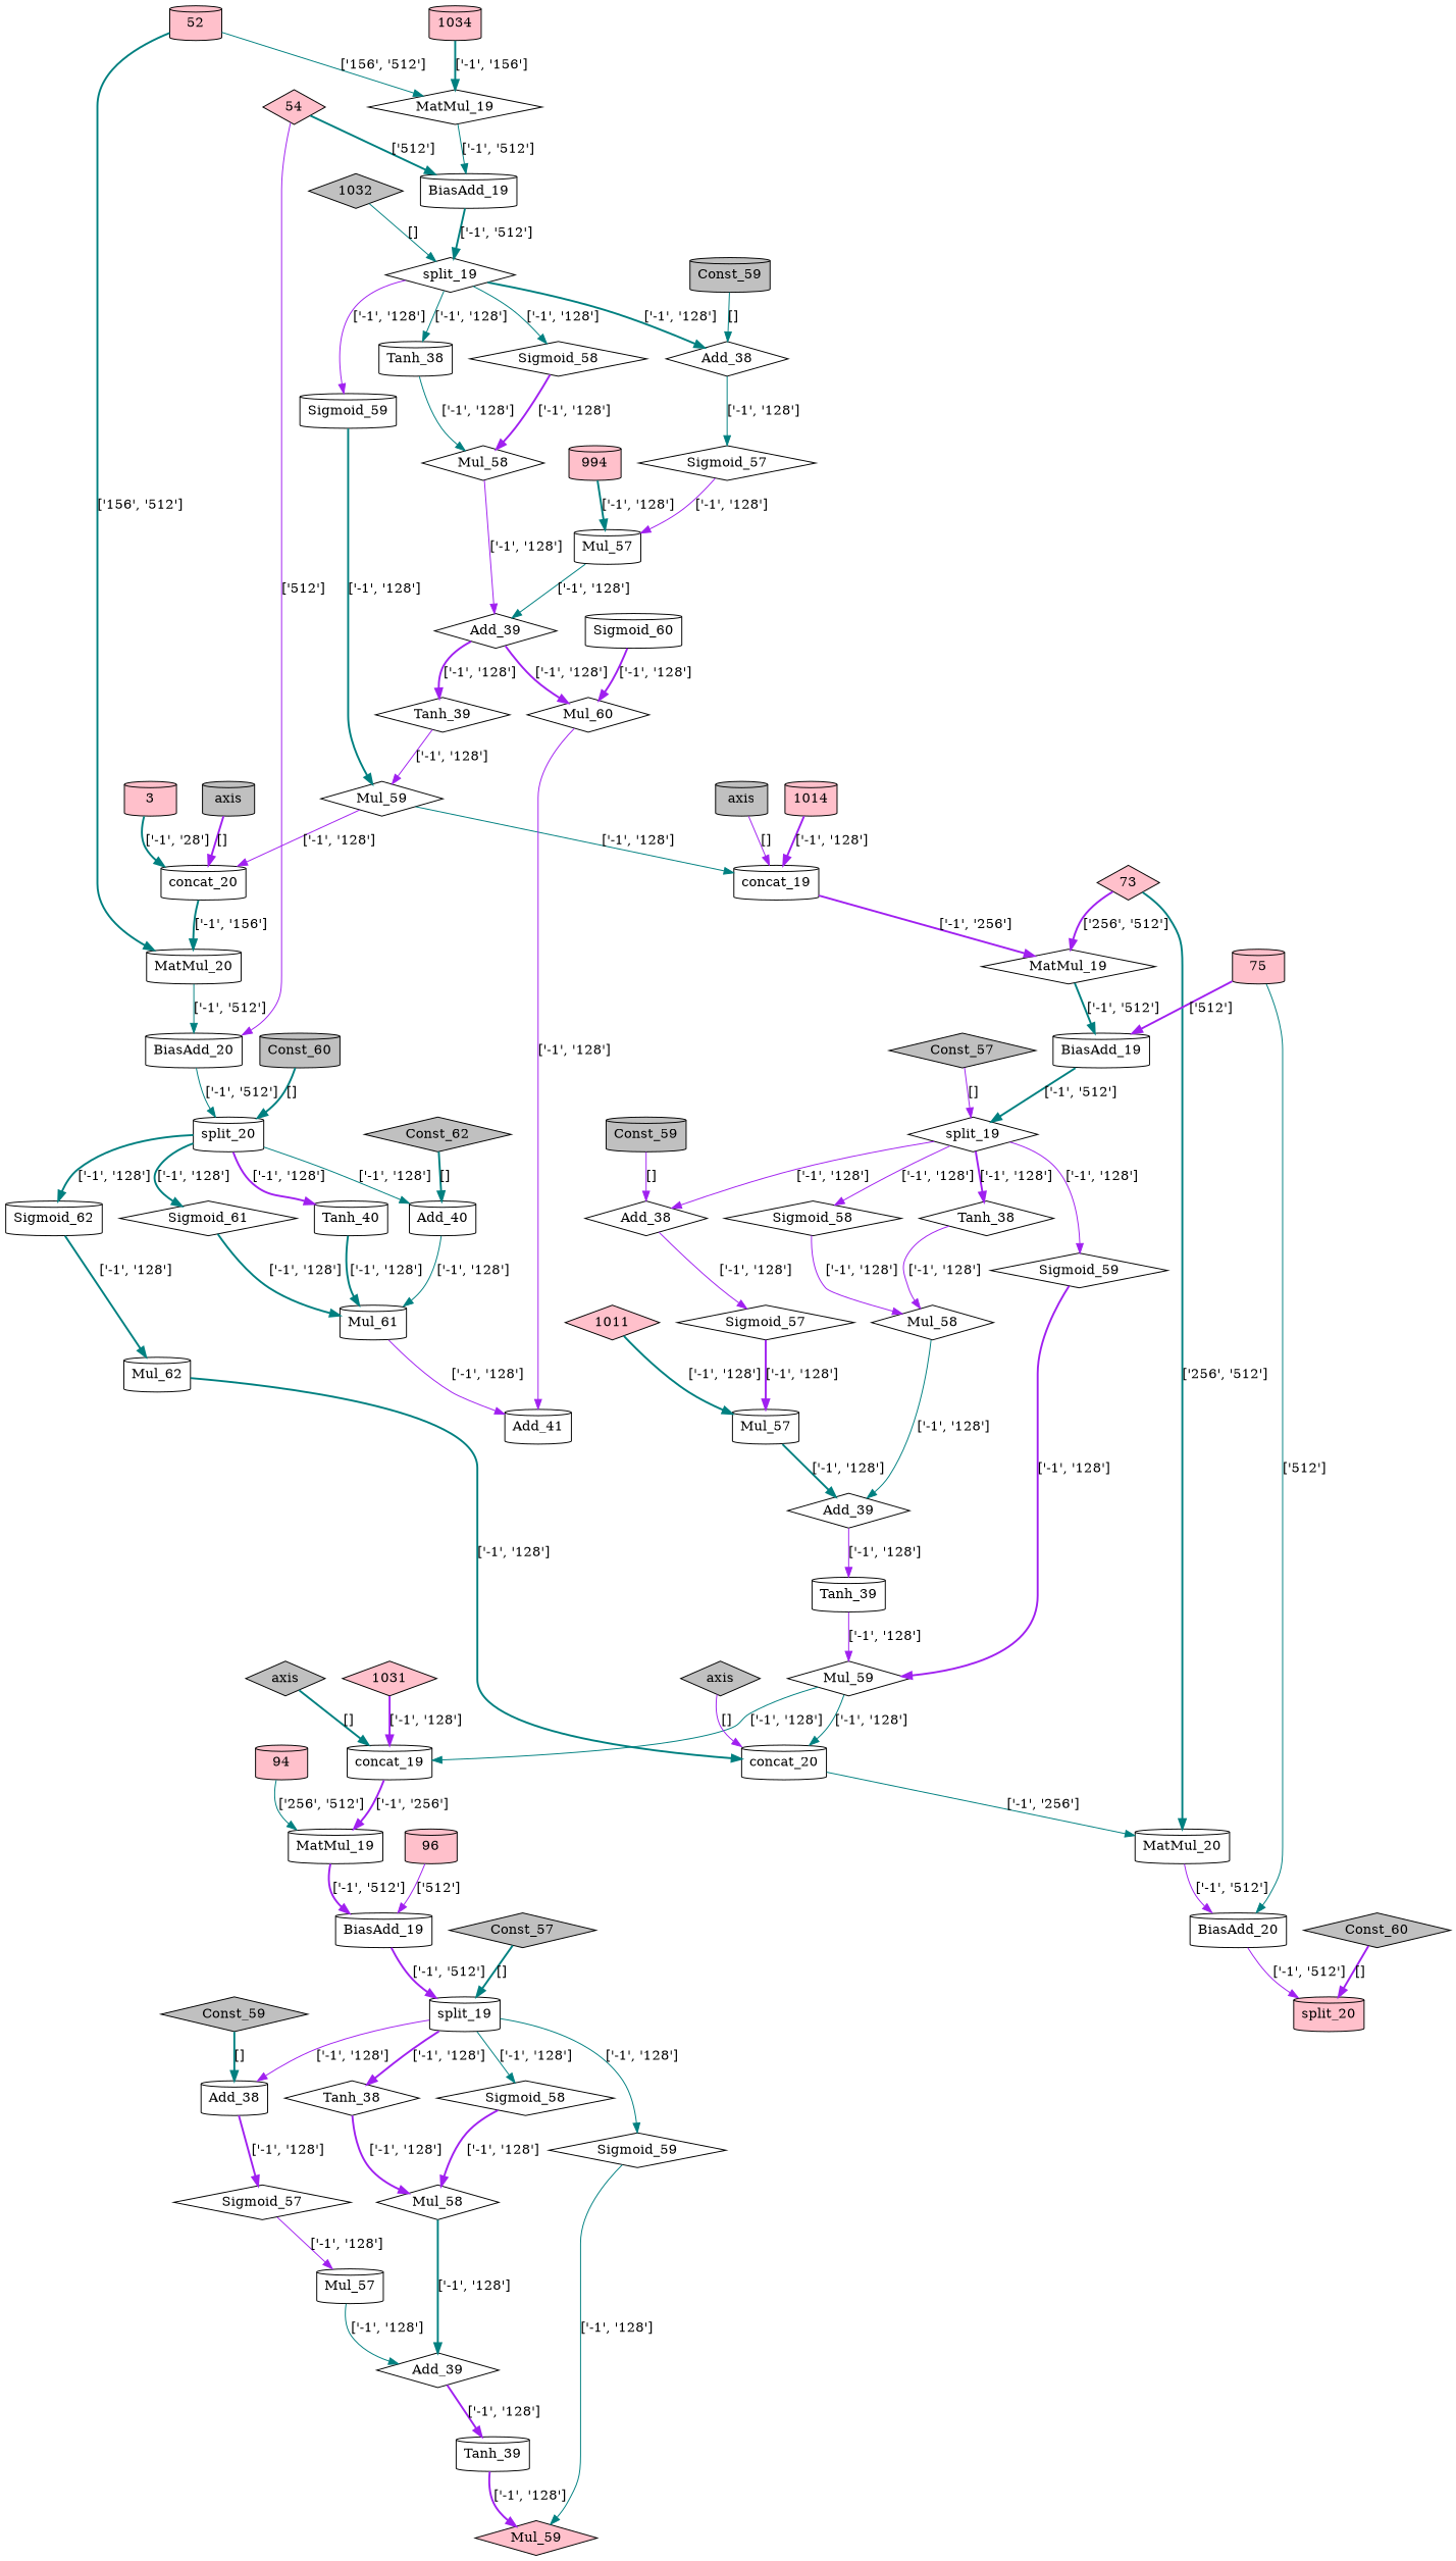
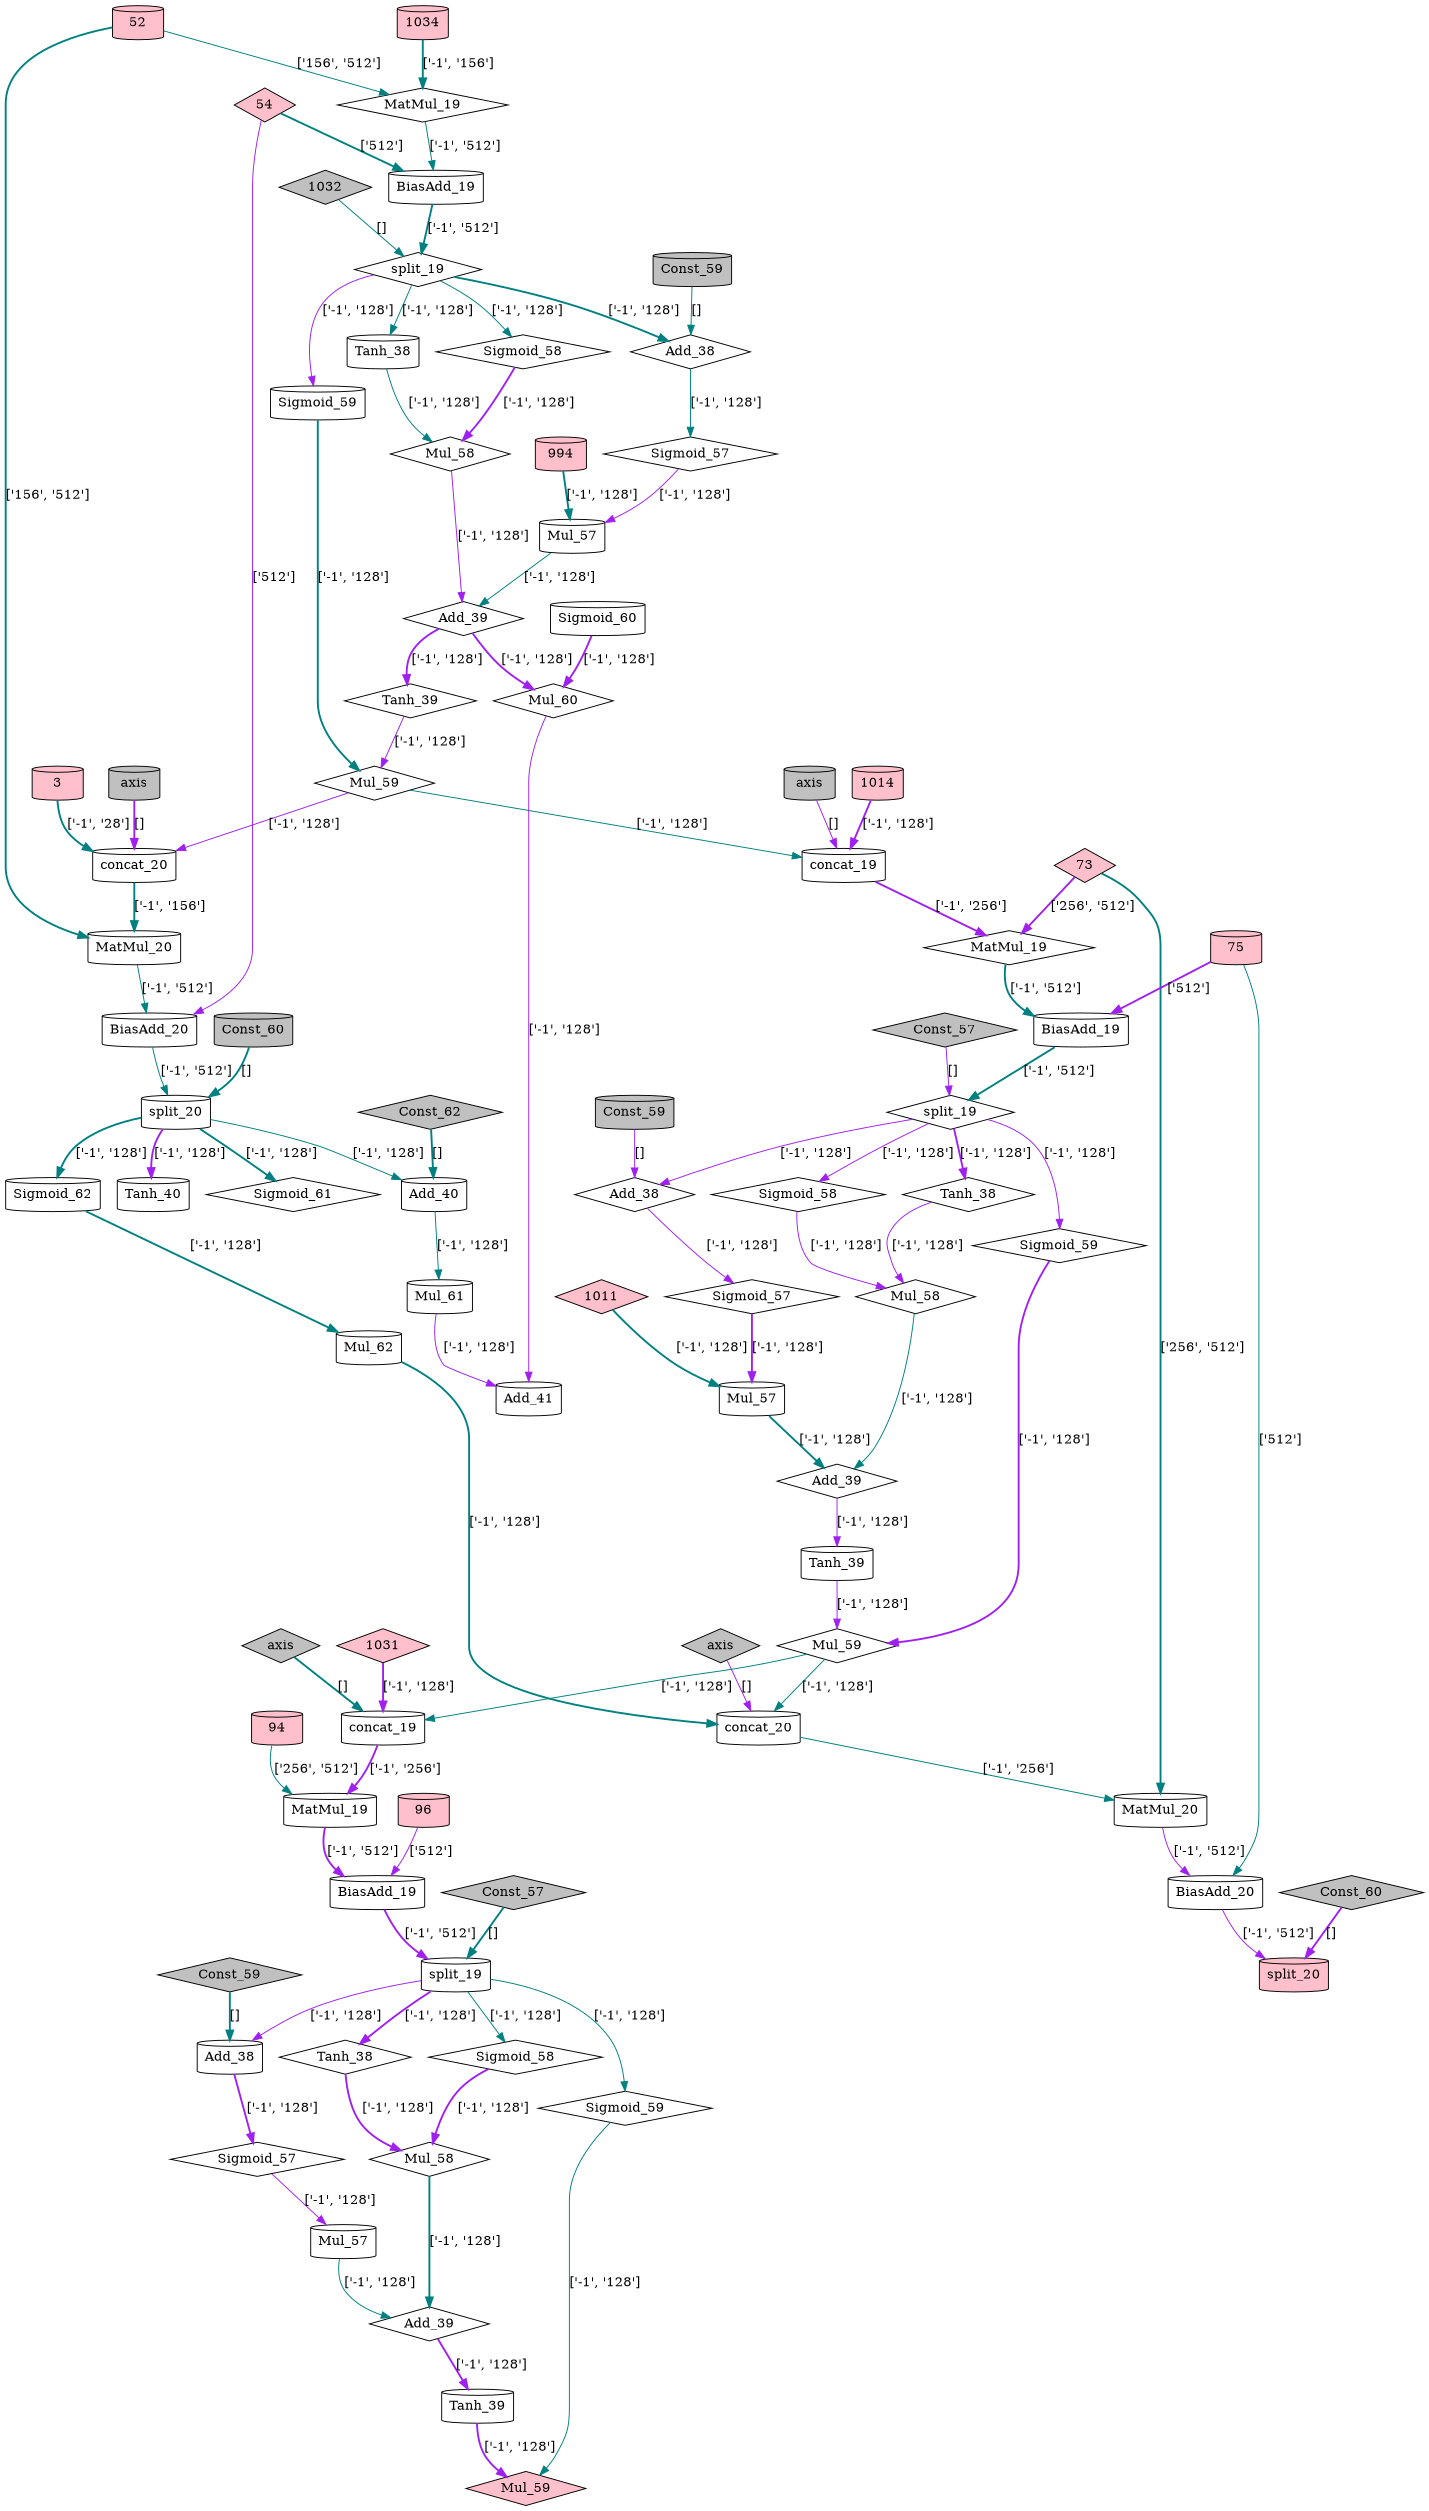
  strict digraph {
    node [shape=cylinder]
    edge [color=teal style=bold]
    3 [fillcolor=pink style=filled]
    n2 [label=concat_20]
    n3 [label=MatMul_20]
    n4 [label=BiasAdd_20]
    n5 [label=Mul_57]
    n6 [label=Add_39 shape=diamond]
    n7 [label=Tanh_39]
    1031 [fillcolor=pink shape=diamond style=filled]
    n9 [label=concat_19]
    n10 [label=MatMul_19]
    n11 [label=BiasAdd_19]
    1032 [fillcolor=grey shape=diamond style=filled]
    n13 [label=split_19 shape=diamond]
    n14 [label=Add_38 shape=diamond]
    n15 [label=Sigmoid_58 shape=diamond]
    n16 [label=Tanh_38]
    n17 [label=Sigmoid_59]
    n18 [label=Sigmoid_57 shape=diamond]
    n19 [label=Mul_58 shape=diamond]
    n20 [label=Mul_59 shape=diamond]
    1034 [fillcolor=pink style=filled]
    n22 [label=MatMul_19 shape=diamond]
    n23 [label=BiasAdd_19]
    n24 [label=Mul_57]
    n25 [label=Add_39 shape=diamond]
    n26 [label=concat_19]
    n27 [fillcolor=grey label=Const_59 style=filled]
    n28 [label=Tanh_39 shape=diamond]
    n29 [label=Mul_60 shape=diamond]
    n30 [label=Add_41]
    n31 [label=MatMul_19 shape=diamond]
    n32 [label=BiasAdd_19]
    n33 [fillcolor=grey label=Const_57 shape=diamond style=filled]
    n34 [label=split_19 shape=diamond]
    n35 [label=Add_38 shape=diamond]
    n36 [label=Sigmoid_58 shape=diamond]
    n37 [label=Tanh_38 shape=diamond]
    n38 [label=Sigmoid_59 shape=diamond]
    n39 [label=Sigmoid_57 shape=diamond]
    n40 [label=Mul_58 shape=diamond]
    n41 [label=Mul_59 shape=diamond]
    n42 [fillcolor=grey label=axis style=filled]
    n43 [label=Mul_57]
    n44 [label=Add_39 shape=diamond]
    n45 [label=concat_20]
    n46 [fillcolor=grey label=Const_59 style=filled]
    n47 [label=Tanh_39]
    n48 [label=MatMul_20]
    n49 [label=BiasAdd_20]
    n50 [fillcolor=grey label=Const_57 shape=diamond style=filled]
    n51 [label=split_19]
    n52 [label=Add_38]
    n53 [label=Tanh_38 shape=diamond]
    n54 [label=Sigmoid_58 shape=diamond]
    n55 [label=Sigmoid_59 shape=diamond]
    n56 [label=Sigmoid_57 shape=diamond]
    n57 [label=Mul_58 shape=diamond]
    n58 [fillcolor=pink label=Mul_59 shape=diamond style=filled]
    n59 [fillcolor=grey label=axis shape=diamond style=filled]
    n60 [fillcolor=grey label=Const_59 shape=diamond style=filled]
    52 [fillcolor=pink style=filled]
    n62 [label=split_20]
    54 [fillcolor=pink shape=diamond style=filled]
    n64 [label=Add_40]
    n65 [label=Tanh_40]
    n66 [label=Sigmoid_62]
    n67 [label=Sigmoid_61 shape=diamond]
    n68 [fillcolor=grey label=Const_60 style=filled]
    n69 [label=Mul_61]
    n70 [label=Mul_62]
    n71 [fillcolor=grey label=axis style=filled]
    n72 [label=Sigmoid_60]
    n73 [fillcolor=grey label=Const_62 shape=diamond style=filled]
    73 [fillcolor=pink shape=diamond style=filled]
    n75 [fillcolor=pink label=split_20 style=filled]
    75 [fillcolor=pink style=filled]
    n77 [fillcolor=grey label=Const_60 shape=diamond style=filled]
    n78 [fillcolor=grey label=axis shape=diamond style=filled]
    94 [fillcolor=pink style=filled]
    96 [fillcolor=pink style=filled]
    994 [fillcolor=pink style=filled]
    1011 [fillcolor=pink shape=diamond style=filled]
    1014 [fillcolor=pink style=filled]
    3 -> n2 [label="['-1', '28']"]
    n2 -> n3 [label="['-1', '156']"]
    n3 -> n4 [label="['-1', '512']" style=solid]
    n4 -> n62 [label="['-1', '512']" style=solid]
    n5 -> n6 [label="['-1', '128']" style=solid]
    n6 -> n7 [color=purple label="['-1', '128']"]
    n7 -> n58 [color=purple label="['-1', '128']"]
    1031 -> n9 [color=purple label="['-1', '128']"]
    n9 -> n10 [color=purple label="['-1', '256']"]
    n10 -> n11 [color=purple label="['-1', '512']"]
    n11 -> n51 [color=purple label="['-1', '512']"]
    1032 -> n13 [label="[]" style=solid]
    n13 -> n14 [label="['-1', '128']"]
    n13 -> n15 [label="['-1', '128']" style=solid]
    n13 -> n16 [label="['-1', '128']" style=solid]
    n13 -> n17 [color=purple label="['-1', '128']" style=solid]
    n14 -> n18 [label="['-1', '128']" style=solid]
    n15 -> n19 [color=purple label="['-1', '128']"]
    n16 -> n19 [label="['-1', '128']" style=solid]
    n17 -> n20 [label="['-1', '128']"]
    n18 -> n24 [color=purple label="['-1', '128']" style=solid]
    n19 -> n25 [color=purple label="['-1', '128']" style=solid]
    n20 -> n2 [color=purple label="['-1', '128']" style=solid]
    n20 -> n26 [label="['-1', '128']" style=solid]
    1034 -> n22 [label="['-1', '156']"]
    n22 -> n23 [label="['-1', '512']" style=solid]
    n23 -> n13 [label="['-1', '512']"]
    n24 -> n25 [label="['-1', '128']" style=solid]
    n25 -> n28 [color=purple label="['-1', '128']"]
    n25 -> n29 [color=purple label="['-1', '128']"]
    n26 -> n31 [color=purple label="['-1', '256']"]
    n27 -> n14 [label="[]" style=solid]
    n28 -> n20 [color=purple label="['-1', '128']" style=solid]
    n29 -> n30 [color=purple label="['-1', '128']" style=solid]
    n31 -> n32 [label="['-1', '512']"]
    n32 -> n34 [label="['-1', '512']"]
    n33 -> n34 [color=purple label="[]" style=solid]
    n34 -> n35 [color=purple label="['-1', '128']" style=solid]
    n34 -> n36 [color=purple label="['-1', '128']" style=solid]
    n34 -> n37 [color=purple label="['-1', '128']"]
    n34 -> n38 [color=purple label="['-1', '128']" style=solid]
    n35 -> n39 [color=purple label="['-1', '128']" style=solid]
    n36 -> n40 [color=purple label="['-1', '128']" style=solid]
    n37 -> n40 [color=purple label="['-1', '128']" style=solid]
    n38 -> n41 [color=purple label="['-1', '128']"]
    n39 -> n43 [color=purple label="['-1', '128']"]
    n40 -> n44 [label="['-1', '128']" style=solid]
    n41 -> n9 [label="['-1', '128']" style=solid]
    n41 -> n45 [label="['-1', '128']" style=solid]
    n42 -> n26 [color=purple label="[]" style=solid]
    n43 -> n44 [label="['-1', '128']"]
    n44 -> n47 [color=purple label="['-1', '128']" style=solid]
    n45 -> n48 [label="['-1', '256']" style=solid]
    n46 -> n35 [color=purple label="[]" style=solid]
    n47 -> n41 [color=purple label="['-1', '128']" style=solid]
    n48 -> n49 [color=purple label="['-1', '512']" style=solid]
    n49 -> n75 [color=purple label="['-1', '512']" style=solid]
    n50 -> n51 [label="[]"]
    n51 -> n52 [color=purple label="['-1', '128']" style=solid]
    n51 -> n53 [color=purple label="['-1', '128']"]
    n51 -> n54 [label="['-1', '128']" style=solid]
    n51 -> n55 [label="['-1', '128']" style=solid]
    n52 -> n56 [color=purple label="['-1', '128']"]
    n53 -> n57 [color=purple label="['-1', '128']"]
    n54 -> n57 [color=purple label="['-1', '128']"]
    n55 -> n58 [label="['-1', '128']" style=solid]
    n56 -> n5 [color=purple label="['-1', '128']" style=solid]
    n57 -> n6 [label="['-1', '128']"]
    n59 -> n9 [label="[]"]
    n60 -> n52 [label="[]"]
    52 -> n3 [label="['156', '512']"]
    52 -> n22 [label="['156', '512']" style=solid]
    n62 -> n64 [label="['-1', '128']" style=solid]
    n62 -> n65 [color=purple label="['-1', '128']"]
    n62 -> n66 [label="['-1', '128']"]
    n62 -> n67 [label="['-1', '128']"]
    54 -> n4 [color=purple label="['512']" style=solid]
    54 -> n23 [label="['512']"]
    n64 -> n69 [label="['-1', '128']" style=solid]
-   n65 -> n69 [label="['-1', '128']"]
    n66 -> n70 [label="['-1', '128']"]
-   n67 -> n69 [label="['-1', '128']"]
    n68 -> n62 [label="[]"]
    n69 -> n30 [color=purple label="['-1', '128']" style=solid]
    n70 -> n45 [label="['-1', '128']"]
    n71 -> n2 [color=purple label="[]"]
    n72 -> n29 [color=purple label="['-1', '128']"]
    n73 -> n64 [label="[]"]
    73 -> n31 [color=purple label="['256', '512']"]
    73 -> n48 [label="['256', '512']"]
    75 -> n32 [color=purple label="['512']"]
    75 -> n49 [label="['512']" style=solid]
    n77 -> n75 [color=purple label="[]"]
    n78 -> n45 [color=purple label="[]" style=solid]
    94 -> n10 [label="['256', '512']" style=solid]
    96 -> n11 [color=purple label="['512']" style=solid]
    994 -> n24 [label="['-1', '128']"]
    1011 -> n43 [label="['-1', '128']"]
    1014 -> n26 [color=purple label="['-1', '128']"]
  }
